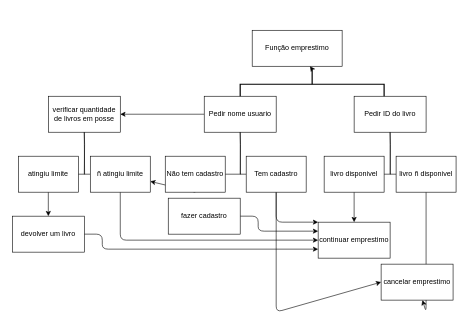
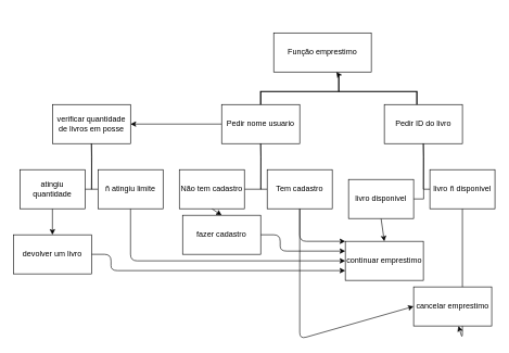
  <mxCell id="0" />
  <mxCell id="1" parent="0" />
  <mxCell id="2" value="Função emprestimo" style="rounded=0;whiteSpace=wrap;html=1;" parent="1" vertex="1"><mxGeometry x="420" y="50" width="150" height="60" as="geometry" /></mxCell>
  <mxCell id="3" style="edgeStyle=none;html=1;exitX=0;exitY=0.5;exitDx=0;exitDy=0;exitPerimeter=0;" parent="1" source="4" target="2" edge="1"><mxGeometry relative="1" as="geometry" /></mxCell>
  <mxCell id="4" value="" style="strokeWidth=2;html=1;shape=mxgraph.flowchart.annotation_2;align=left;labelPosition=right;pointerEvents=1;rotation=90;" parent="1" vertex="1"><mxGeometry x="495" y="20" width="50" height="240" as="geometry" /></mxCell>
  <mxCell id="5" value="" style="edgeStyle=none;html=1;entryX=1;entryY=0.5;entryDx=0;entryDy=0;" parent="1" source="6" target="25" edge="1"><mxGeometry relative="1" as="geometry"><mxPoint x="260" y="190" as="targetPoint" /></mxGeometry></mxCell>
  <mxCell id="6" value="Pedir nome usuario" style="rounded=0;whiteSpace=wrap;html=1;" parent="1" vertex="1"><mxGeometry x="340" y="160" width="120" height="60" as="geometry" /></mxCell>
  <mxCell id="7" value="Pedir ID do livro" style="rounded=0;whiteSpace=wrap;html=1;" parent="1" vertex="1"><mxGeometry x="590" y="160" width="120" height="60" as="geometry" /></mxCell>
  <mxCell id="8" value="" style="edgeStyle=orthogonalEdgeStyle;sourcePerimeterSpacing=0;targetPerimeterSpacing=0;startArrow=none;endArrow=none;rounded=0;targetPortConstraint=eastwest;sourcePortConstraint=northsouth;curved=0;rounded=0;" parent="1" target="12" edge="1"><mxGeometry relative="1" as="geometry"><mxPoint x="400" y="220" as="sourcePoint" /></mxGeometry></mxCell>
  <mxCell id="9" value="" style="edgeStyle=orthogonalEdgeStyle;sourcePerimeterSpacing=0;targetPerimeterSpacing=0;startArrow=none;endArrow=none;rounded=0;targetPortConstraint=eastwest;sourcePortConstraint=northsouth;curved=0;rounded=0;" parent="1" target="14" edge="1"><mxGeometry relative="1" as="geometry"><mxPoint x="400" y="220" as="sourcePoint" /></mxGeometry></mxCell>
  <mxCell id="10" style="edgeStyle=none;html=1;exitX=0.5;exitY=1;exitDx=0;exitDy=0;entryX=0;entryY=0.5;entryDx=0;entryDy=0;" parent="1" source="12" target="24" edge="1"><mxGeometry relative="1" as="geometry"><Array as="points"><mxPoint x="460" y="400" /><mxPoint x="460" y="520" /></Array></mxGeometry></mxCell>
  <mxCell id="11" style="edgeStyle=none;html=1;exitX=0.5;exitY=1;exitDx=0;exitDy=0;entryX=0;entryY=0;entryDx=0;entryDy=0;" parent="1" source="12" target="21" edge="1"><mxGeometry relative="1" as="geometry"><Array as="points"><mxPoint x="460" y="370" /></Array></mxGeometry></mxCell>
  <mxCell id="12" value="Tem cadastro" style="whiteSpace=wrap;html=1;align=center;verticalAlign=middle;treeFolding=1;treeMoving=1;" parent="1" vertex="1"><mxGeometry x="410" y="260" width="100" height="60" as="geometry" /></mxCell>
- <mxCell id="13" style="edgeStyle=none;html=1;exitX=0.5;exitY=1;exitDx=0;exitDy=0;" parent="1" source="14" target="31" edge="1"><mxGeometry relative="1" as="geometry" /></mxCell>
+ <mxCell id="13" style="edgeStyle=none;html=1;exitX=0.5;exitY=1;exitDx=0;exitDy=0;entryX=0.5;entryY=0;entryDx=0;entryDy=0;" parent="1" source="14" target="23" edge="1"><mxGeometry relative="1" as="geometry" /></mxCell>
  <mxCell id="14" value="Não tem cadastro" style="whiteSpace=wrap;html=1;align=center;verticalAlign=middle;treeFolding=1;treeMoving=1;" parent="1" vertex="1"><mxGeometry x="275" y="260" width="100" height="60" as="geometry" /></mxCell>
  <mxCell id="15" value="" style="edgeStyle=orthogonalEdgeStyle;sourcePerimeterSpacing=0;targetPerimeterSpacing=0;startArrow=none;endArrow=none;rounded=0;targetPortConstraint=eastwest;sourcePortConstraint=northsouth;curved=0;rounded=0;" parent="1" target="18" edge="1"><mxGeometry relative="1" as="geometry"><mxPoint x="650" y="220" as="sourcePoint" /></mxGeometry></mxCell>
  <mxCell id="16" value="" style="edgeStyle=orthogonalEdgeStyle;sourcePerimeterSpacing=0;targetPerimeterSpacing=0;startArrow=none;endArrow=none;rounded=0;targetPortConstraint=eastwest;sourcePortConstraint=northsouth;curved=0;rounded=0;" parent="1" target="20" edge="1"><mxGeometry relative="1" as="geometry"><mxPoint x="650" y="220" as="sourcePoint" /></mxGeometry></mxCell>
  <mxCell id="17" style="edgeStyle=none;html=1;exitX=0.5;exitY=1;exitDx=0;exitDy=0;entryX=0.5;entryY=0;entryDx=0;entryDy=0;" parent="1" source="18" target="21" edge="1"><mxGeometry relative="1" as="geometry" /></mxCell>
- <mxCell id="18" value="livro disponivel" style="whiteSpace=wrap;html=1;align=center;verticalAlign=middle;treeFolding=1;treeMoving=1;" parent="1" vertex="1"><mxGeometry x="540" y="260" width="100" height="60" as="geometry" /></mxCell>
+ <mxCell id="18" value="livro disponivel" style="whiteSpace=wrap;html=1;align=center;verticalAlign=middle;treeFolding=1;treeMoving=1;" parent="1" vertex="1"><mxGeometry x="535" y="275" width="100" height="60" as="geometry" /></mxCell>
  <mxCell id="19" value="" style="edgeStyle=none;html=1;" parent="1" source="20" target="24" edge="1"><mxGeometry relative="1" as="geometry"><Array as="points"><mxPoint x="710" y="520" /></Array></mxGeometry></mxCell>
  <mxCell id="20" value="livro ñ disponivel" style="whiteSpace=wrap;html=1;align=center;verticalAlign=middle;treeFolding=1;treeMoving=1;" parent="1" vertex="1"><mxGeometry x="660" y="260" width="100" height="60" as="geometry" /></mxCell>
  <mxCell id="21" value="continuar emprestimo" style="rounded=0;whiteSpace=wrap;html=1;" parent="1" vertex="1"><mxGeometry x="530" y="370" width="120" height="60" as="geometry" /></mxCell>
  <mxCell id="22" style="edgeStyle=none;html=1;exitX=1;exitY=0.5;exitDx=0;exitDy=0;entryX=0;entryY=0.25;entryDx=0;entryDy=0;" parent="1" source="23" target="21" edge="1"><mxGeometry relative="1" as="geometry"><Array as="points"><mxPoint x="430" y="360" /><mxPoint x="430" y="385" /></Array></mxGeometry></mxCell>
  <mxCell id="23" value="fazer cadastro" style="whiteSpace=wrap;html=1;" parent="1" vertex="1"><mxGeometry x="280" y="330" width="120" height="60" as="geometry" /></mxCell>
  <mxCell id="24" value="cancelar emprestimo" style="whiteSpace=wrap;html=1;" parent="1" vertex="1"><mxGeometry x="635" y="440" width="120" height="60" as="geometry" /></mxCell>
  <mxCell id="25" value="verificar quantidade de livros em posse" style="whiteSpace=wrap;html=1;rounded=0;" parent="1" vertex="1"><mxGeometry x="80" y="160" width="120" height="60" as="geometry" /></mxCell>
  <mxCell id="26" value="" style="edgeStyle=orthogonalEdgeStyle;sourcePerimeterSpacing=0;targetPerimeterSpacing=0;startArrow=none;endArrow=none;rounded=0;targetPortConstraint=eastwest;sourcePortConstraint=northsouth;curved=0;rounded=0;" parent="1" target="29" edge="1"><mxGeometry relative="1" as="geometry"><mxPoint x="140" y="220" as="sourcePoint" /></mxGeometry></mxCell>
  <mxCell id="27" value="" style="edgeStyle=orthogonalEdgeStyle;sourcePerimeterSpacing=0;targetPerimeterSpacing=0;startArrow=none;endArrow=none;rounded=0;targetPortConstraint=eastwest;sourcePortConstraint=northsouth;curved=0;rounded=0;" parent="1" target="31" edge="1"><mxGeometry relative="1" as="geometry"><mxPoint x="140" y="220" as="sourcePoint" /></mxGeometry></mxCell>
  <mxCell id="28" value="" style="edgeStyle=none;html=1;" parent="1" source="29" target="33" edge="1"><mxGeometry relative="1" as="geometry" /></mxCell>
- <mxCell id="29" value="atingiu limite" style="whiteSpace=wrap;html=1;align=center;verticalAlign=middle;treeFolding=1;treeMoving=1;" parent="1" vertex="1"><mxGeometry x="30" y="260" width="100" height="60" as="geometry" /></mxCell>
+ <mxCell id="29" value="atingiu quantidade" style="whiteSpace=wrap;html=1;align=center;verticalAlign=middle;treeFolding=1;treeMoving=1;" parent="1" vertex="1"><mxGeometry x="30" y="260" width="100" height="60" as="geometry" /></mxCell>
  <mxCell id="30" style="edgeStyle=none;html=1;exitX=0.5;exitY=1;exitDx=0;exitDy=0;entryX=0;entryY=0.5;entryDx=0;entryDy=0;" parent="1" source="31" target="21" edge="1"><mxGeometry relative="1" as="geometry"><Array as="points"><mxPoint x="200" y="400" /></Array></mxGeometry></mxCell>
  <mxCell id="31" value="ñ atingiu limite" style="whiteSpace=wrap;html=1;align=center;verticalAlign=middle;treeFolding=1;treeMoving=1;" parent="1" vertex="1"><mxGeometry x="150" y="260" width="100" height="60" as="geometry" /></mxCell>
  <mxCell id="32" style="edgeStyle=none;html=1;exitX=1;exitY=0.5;exitDx=0;exitDy=0;entryX=0;entryY=0.75;entryDx=0;entryDy=0;" parent="1" source="33" target="21" edge="1"><mxGeometry relative="1" as="geometry"><Array as="points"><mxPoint x="170" y="390" /><mxPoint x="170" y="415" /></Array></mxGeometry></mxCell>
  <mxCell id="33" value="devolver um livro" style="whiteSpace=wrap;html=1;" parent="1" vertex="1"><mxGeometry x="20" y="360" width="120" height="60" as="geometry" /></mxCell>
